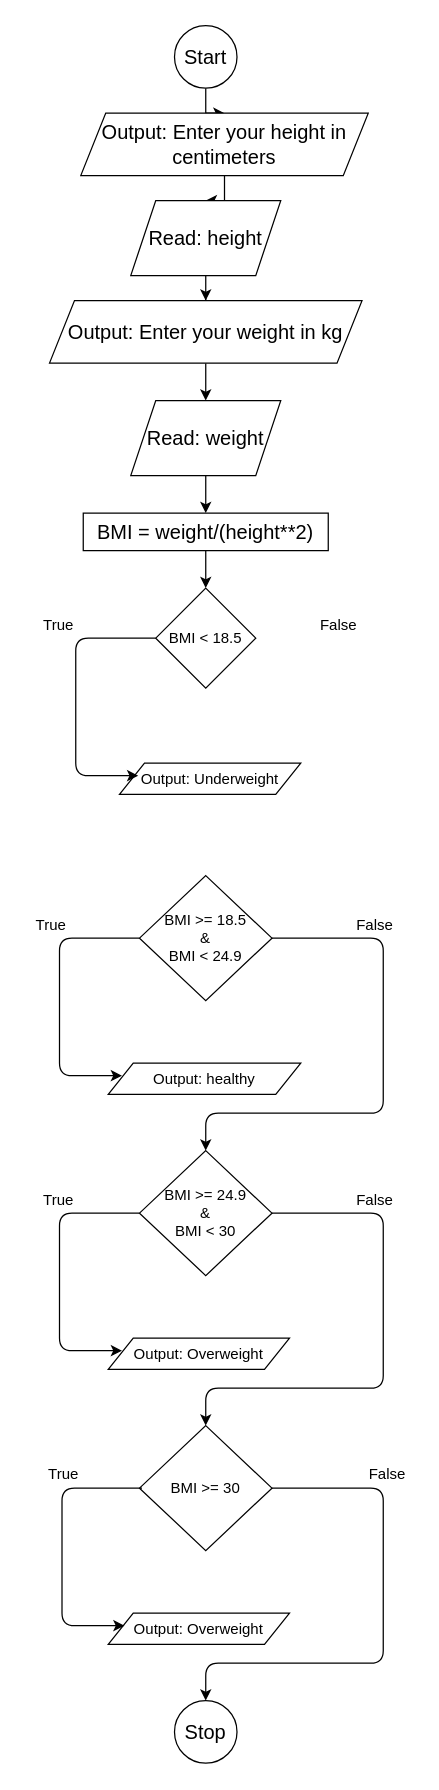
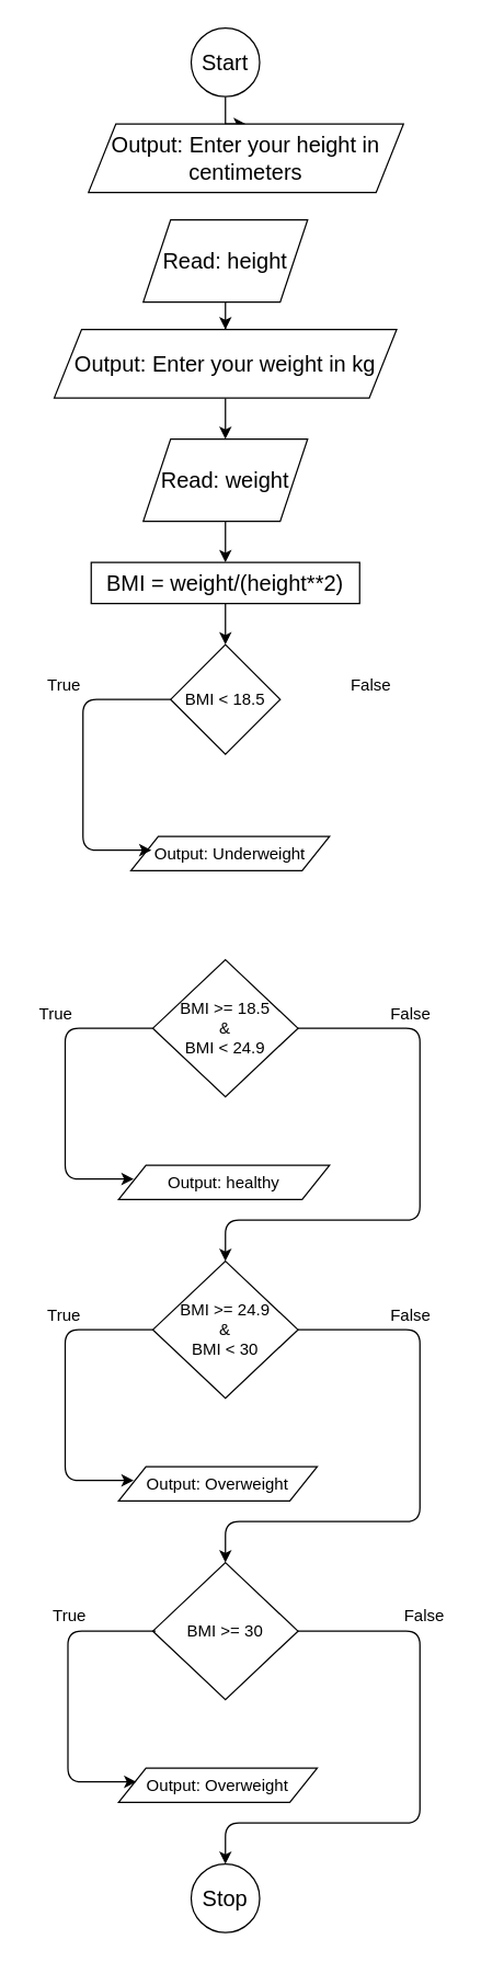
  <mxCell id="0" />
  <mxCell id="1" parent="0" />
  <mxCell id="2" value="" style="edgeStyle=orthogonalEdgeStyle;rounded=0;orthogonalLoop=1;jettySize=auto;html=1;" edge="1" parent="1" source="3" target="5"><mxGeometry relative="1" as="geometry" /></mxCell>
  <mxCell id="3" value="&lt;font style=&quot;font-size: 16px&quot;&gt;Start&lt;/font&gt;" style="ellipse;whiteSpace=wrap;html=1;aspect=fixed;" vertex="1" parent="1"><mxGeometry x="139" y="20" width="50" height="50" as="geometry" /></mxCell>
- <mxCell id="4" value="" style="edgeStyle=orthogonalEdgeStyle;rounded=0;orthogonalLoop=1;jettySize=auto;html=1;" edge="1" parent="1" source="5" target="7"><mxGeometry relative="1" as="geometry" /></mxCell>
  <mxCell id="5" value="&lt;font style=&quot;font-size: 16px&quot;&gt;Output: Enter your height in centimeters&lt;/font&gt;" style="shape=parallelogram;perimeter=parallelogramPerimeter;whiteSpace=wrap;html=1;fixedSize=1;" vertex="1" parent="1"><mxGeometry x="64" y="90" width="230" height="50" as="geometry" /></mxCell>
  <mxCell id="6" value="" style="edgeStyle=orthogonalEdgeStyle;rounded=0;orthogonalLoop=1;jettySize=auto;html=1;" edge="1" parent="1" source="7" target="9"><mxGeometry relative="1" as="geometry" /></mxCell>
  <mxCell id="7" value="&lt;font style=&quot;font-size: 16px&quot;&gt;Read: height&lt;/font&gt;" style="shape=parallelogram;perimeter=parallelogramPerimeter;whiteSpace=wrap;html=1;fixedSize=1;" vertex="1" parent="1"><mxGeometry x="104" y="160" width="120" height="60" as="geometry" /></mxCell>
  <mxCell id="8" value="" style="edgeStyle=orthogonalEdgeStyle;rounded=0;orthogonalLoop=1;jettySize=auto;html=1;" edge="1" parent="1" source="9" target="11"><mxGeometry relative="1" as="geometry" /></mxCell>
  <mxCell id="9" value="&lt;font style=&quot;font-size: 16px&quot;&gt;Output: Enter your weight in kg&lt;/font&gt;" style="shape=parallelogram;perimeter=parallelogramPerimeter;whiteSpace=wrap;html=1;fixedSize=1;" vertex="1" parent="1"><mxGeometry x="39" y="240" width="250" height="50" as="geometry" /></mxCell>
  <mxCell id="10" value="" style="edgeStyle=orthogonalEdgeStyle;rounded=0;orthogonalLoop=1;jettySize=auto;html=1;" edge="1" parent="1" source="11" target="13"><mxGeometry relative="1" as="geometry" /></mxCell>
  <mxCell id="11" value="&lt;font style=&quot;font-size: 16px&quot;&gt;Read: weight&lt;/font&gt;" style="shape=parallelogram;perimeter=parallelogramPerimeter;whiteSpace=wrap;html=1;fixedSize=1;" vertex="1" parent="1"><mxGeometry x="104" y="320" width="120" height="60" as="geometry" /></mxCell>
  <mxCell id="12" value="" style="edgeStyle=orthogonalEdgeStyle;rounded=0;orthogonalLoop=1;jettySize=auto;html=1;" edge="1" parent="1" source="13" target="14"><mxGeometry relative="1" as="geometry" /></mxCell>
  <mxCell id="13" value="&lt;font style=&quot;font-size: 16px&quot;&gt;BMI = weight/(height**2)&lt;/font&gt;" style="rounded=0;whiteSpace=wrap;html=1;" vertex="1" parent="1"><mxGeometry x="66" y="410" width="196" height="30" as="geometry" /></mxCell>
  <mxCell id="14" value="BMI &amp;lt; 18.5" style="rhombus;whiteSpace=wrap;html=1;" vertex="1" parent="1"><mxGeometry x="124" y="470" width="80" height="80" as="geometry" /></mxCell>
  <mxCell id="15" value="BMI &amp;gt;= 18.5&lt;br&gt;&amp;amp;&lt;br&gt;BMI &amp;lt; 24.9" style="rhombus;whiteSpace=wrap;html=1;" vertex="1" parent="1"><mxGeometry x="111" y="700" width="106" height="100" as="geometry" /></mxCell>
  <mxCell id="16" value="BMI &amp;gt;= 24.9&lt;br&gt;&amp;amp;&lt;br&gt;BMI &amp;lt; 30" style="rhombus;whiteSpace=wrap;html=1;" vertex="1" parent="1"><mxGeometry x="111" y="920" width="106" height="100" as="geometry" /></mxCell>
  <mxCell id="17" value="BMI &amp;gt;= 30" style="rhombus;whiteSpace=wrap;html=1;" vertex="1" parent="1"><mxGeometry x="111" y="1140" width="106" height="100" as="geometry" /></mxCell>
  <mxCell id="18" value="Output: Underweight" style="shape=parallelogram;perimeter=parallelogramPerimeter;whiteSpace=wrap;html=1;fixedSize=1;" vertex="1" parent="1"><mxGeometry x="95" y="610" width="145" height="25" as="geometry" /></mxCell>
  <mxCell id="19" value="" style="endArrow=classic;html=1;exitX=0;exitY=0.5;exitDx=0;exitDy=0;" edge="1" parent="1" source="14"><mxGeometry width="50" height="50" relative="1" as="geometry"><mxPoint x="40" y="620" as="sourcePoint" /><mxPoint x="110" y="620" as="targetPoint" /><Array as="points"><mxPoint x="60" y="510" /><mxPoint x="60" y="620" /></Array></mxGeometry></mxCell>
  <mxCell id="20" value="True" style="text;html=1;align=center;verticalAlign=middle;resizable=0;points=[];autosize=1;strokeColor=none;fillColor=none;" vertex="1" parent="1"><mxGeometry x="26" y="490" width="40" height="20" as="geometry" /></mxCell>
  <mxCell id="21" value="False" style="text;html=1;align=center;verticalAlign=middle;resizable=0;points=[];autosize=1;strokeColor=none;fillColor=none;" vertex="1" parent="1"><mxGeometry x="250" y="490" width="40" height="20" as="geometry" /></mxCell>
  <mxCell id="22" value="Output: healthy" style="shape=parallelogram;perimeter=parallelogramPerimeter;whiteSpace=wrap;html=1;fixedSize=1;" vertex="1" parent="1"><mxGeometry x="86" y="850" width="154" height="25" as="geometry" /></mxCell>
  <mxCell id="23" value="" style="endArrow=classic;html=1;exitX=0;exitY=0.5;exitDx=0;exitDy=0;" edge="1" parent="1"><mxGeometry width="50" height="50" relative="1" as="geometry"><mxPoint x="111" y="750" as="sourcePoint" /><mxPoint x="97" y="860" as="targetPoint" /><Array as="points"><mxPoint x="47" y="750" /><mxPoint x="47" y="860" /></Array></mxGeometry></mxCell>
  <mxCell id="24" value="" style="endArrow=classic;html=1;entryX=0.5;entryY=0;entryDx=0;entryDy=0;exitX=1;exitY=0.5;exitDx=0;exitDy=0;" edge="1" parent="1" source="15" target="16"><mxGeometry width="50" height="50" relative="1" as="geometry"><mxPoint x="260" y="750" as="sourcePoint" /><mxPoint x="180" y="940" as="targetPoint" /><Array as="points"><mxPoint x="306" y="750" /><mxPoint x="306" y="890" /><mxPoint x="164" y="890" /></Array></mxGeometry></mxCell>
  <mxCell id="25" value="True" style="text;html=1;align=center;verticalAlign=middle;resizable=0;points=[];autosize=1;strokeColor=none;fillColor=none;" vertex="1" parent="1"><mxGeometry x="20" y="730" width="40" height="20" as="geometry" /></mxCell>
  <mxCell id="26" value="False" style="text;html=1;align=center;verticalAlign=middle;resizable=0;points=[];autosize=1;strokeColor=none;fillColor=none;" vertex="1" parent="1"><mxGeometry x="279" y="730" width="40" height="20" as="geometry" /></mxCell>
  <mxCell id="27" value="" style="endArrow=classic;html=1;exitX=0;exitY=0.5;exitDx=0;exitDy=0;" edge="1" parent="1"><mxGeometry width="50" height="50" relative="1" as="geometry"><mxPoint x="111" y="970" as="sourcePoint" /><mxPoint x="97" y="1080" as="targetPoint" /><Array as="points"><mxPoint x="47" y="970" /><mxPoint x="47" y="1010" /><mxPoint x="47" y="1080" /></Array></mxGeometry></mxCell>
  <mxCell id="28" value="" style="endArrow=classic;html=1;entryX=0.5;entryY=0;entryDx=0;entryDy=0;exitX=1;exitY=0.5;exitDx=0;exitDy=0;" edge="1" parent="1"><mxGeometry width="50" height="50" relative="1" as="geometry"><mxPoint x="217" y="970" as="sourcePoint" /><mxPoint x="164" y="1140" as="targetPoint" /><Array as="points"><mxPoint x="306" y="970" /><mxPoint x="306" y="1110" /><mxPoint x="164" y="1110" /></Array></mxGeometry></mxCell>
  <mxCell id="29" value="Output: Overweight" style="shape=parallelogram;perimeter=parallelogramPerimeter;whiteSpace=wrap;html=1;fixedSize=1;" vertex="1" parent="1"><mxGeometry x="86" y="1070" width="145" height="25" as="geometry" /></mxCell>
  <mxCell id="30" value="Output: Overweight" style="shape=parallelogram;perimeter=parallelogramPerimeter;whiteSpace=wrap;html=1;fixedSize=1;" vertex="1" parent="1"><mxGeometry x="86" y="1290" width="145" height="25" as="geometry" /></mxCell>
  <mxCell id="31" value="" style="endArrow=classic;html=1;exitX=0;exitY=0.5;exitDx=0;exitDy=0;" edge="1" parent="1"><mxGeometry width="50" height="50" relative="1" as="geometry"><mxPoint x="113" y="1190" as="sourcePoint" /><mxPoint x="99" y="1300" as="targetPoint" /><Array as="points"><mxPoint x="49" y="1190" /><mxPoint x="49" y="1230" /><mxPoint x="49" y="1300" /></Array></mxGeometry></mxCell>
  <mxCell id="32" value="" style="endArrow=classic;html=1;entryX=0.5;entryY=0;entryDx=0;entryDy=0;exitX=1;exitY=0.5;exitDx=0;exitDy=0;" edge="1" parent="1"><mxGeometry width="50" height="50" relative="1" as="geometry"><mxPoint x="217" y="1190" as="sourcePoint" /><mxPoint x="164" y="1360" as="targetPoint" /><Array as="points"><mxPoint x="306" y="1190" /><mxPoint x="306" y="1330" /><mxPoint x="164" y="1330" /></Array></mxGeometry></mxCell>
  <mxCell id="33" value="True" style="text;html=1;align=center;verticalAlign=middle;resizable=0;points=[];autosize=1;strokeColor=none;fillColor=none;" vertex="1" parent="1"><mxGeometry x="26" y="950" width="40" height="20" as="geometry" /></mxCell>
  <mxCell id="34" value="True" style="text;html=1;align=center;verticalAlign=middle;resizable=0;points=[];autosize=1;strokeColor=none;fillColor=none;" vertex="1" parent="1"><mxGeometry x="30" y="1169" width="40" height="20" as="geometry" /></mxCell>
  <mxCell id="35" value="False" style="text;html=1;align=center;verticalAlign=middle;resizable=0;points=[];autosize=1;strokeColor=none;fillColor=none;" vertex="1" parent="1"><mxGeometry x="279" y="950" width="40" height="20" as="geometry" /></mxCell>
  <mxCell id="36" value="False" style="text;html=1;align=center;verticalAlign=middle;resizable=0;points=[];autosize=1;strokeColor=none;fillColor=none;" vertex="1" parent="1"><mxGeometry x="289" y="1169" width="40" height="20" as="geometry" /></mxCell>
  <mxCell id="37" value="&lt;span style=&quot;font-size: 16px&quot;&gt;Stop&lt;/span&gt;" style="ellipse;whiteSpace=wrap;html=1;aspect=fixed;" vertex="1" parent="1"><mxGeometry x="139" y="1360" width="50" height="50" as="geometry" /></mxCell>
